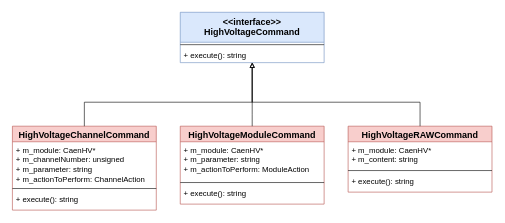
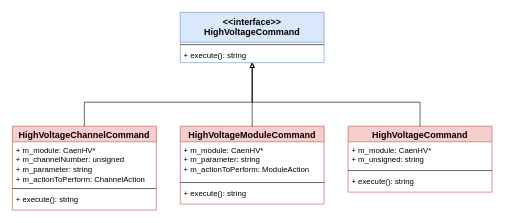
  <mxCell id="0" />
  <mxCell id="1" parent="0" />
  <mxCell id="2" value="&lt;&lt;interface&gt;&gt;&#10;HighVoltageCommand" style="swimlane;fontStyle=1;align=center;verticalAlign=top;childLayout=stackLayout;horizontal=1;startSize=50;horizontalStack=0;resizeParent=1;resizeParentMax=0;resizeLast=0;collapsible=1;marginBottom=0;fontSize=15;fillColor=#dae8fc;strokeColor=#6c8ebf;" vertex="1" parent="1"><mxGeometry x="300" y="20" width="240" height="84" as="geometry" /></mxCell>
  <mxCell id="3" value="" style="line;strokeWidth=1;fillColor=none;align=left;verticalAlign=middle;spacingTop=-1;spacingLeft=3;spacingRight=3;rotatable=0;labelPosition=right;points=[];portConstraint=eastwest;" vertex="1" parent="2"><mxGeometry y="50" width="240" height="8" as="geometry" /></mxCell>
  <mxCell id="4" value="+ execute(): string" style="text;strokeColor=none;fillColor=none;align=left;verticalAlign=top;spacingLeft=4;spacingRight=4;overflow=hidden;rotatable=0;points=[[0,0.5],[1,0.5]];portConstraint=eastwest;fontSize=13;" vertex="1" parent="2"><mxGeometry y="58" width="240" height="26" as="geometry" /></mxCell>
  <mxCell id="5" value="HighVoltageChannelCommand" style="swimlane;fontStyle=1;align=center;verticalAlign=top;childLayout=stackLayout;horizontal=1;startSize=26;horizontalStack=0;resizeParent=1;resizeParentMax=0;resizeLast=0;collapsible=1;marginBottom=0;fontSize=15;fillColor=#f8cecc;strokeColor=#b85450;" vertex="1" parent="1"><mxGeometry x="20" y="210" width="240" height="140" as="geometry" /></mxCell>
  <mxCell id="6" value="+ m_module: CaenHV*&#10;+ m_channelNumber: unsigned&#10;+ m_parameter: string&#10;+ m_actionToPerform: ChannelAction " style="text;strokeColor=none;fillColor=none;align=left;verticalAlign=top;spacingLeft=4;spacingRight=4;overflow=hidden;rotatable=0;points=[[0,0.5],[1,0.5]];portConstraint=eastwest;fontSize=13;" vertex="1" parent="5"><mxGeometry y="26" width="240" height="74" as="geometry" /></mxCell>
  <mxCell id="7" value="" style="line;strokeWidth=1;fillColor=none;align=left;verticalAlign=middle;spacingTop=-1;spacingLeft=3;spacingRight=3;rotatable=0;labelPosition=right;points=[];portConstraint=eastwest;fontSize=13;" vertex="1" parent="5"><mxGeometry y="100" width="240" height="8" as="geometry" /></mxCell>
  <mxCell id="8" value="+ execute(): string" style="text;strokeColor=none;fillColor=none;align=left;verticalAlign=top;spacingLeft=4;spacingRight=4;overflow=hidden;rotatable=0;points=[[0,0.5],[1,0.5]];portConstraint=eastwest;fontSize=13;" vertex="1" parent="5"><mxGeometry y="108" width="240" height="32" as="geometry" /></mxCell>
  <mxCell id="9" value="HighVoltageModuleCommand" style="swimlane;fontStyle=1;align=center;verticalAlign=top;childLayout=stackLayout;horizontal=1;startSize=26;horizontalStack=0;resizeParent=1;resizeParentMax=0;resizeLast=0;collapsible=1;marginBottom=0;fontSize=15;fillColor=#f8cecc;strokeColor=#b85450;" vertex="1" parent="1"><mxGeometry x="300" y="210" width="240" height="130" as="geometry" /></mxCell>
  <mxCell id="10" value="+ m_module: CaenHV*&#10;+ m_parameter: string&#10;+ m_actionToPerform: ModuleAction " style="text;strokeColor=none;fillColor=none;align=left;verticalAlign=top;spacingLeft=4;spacingRight=4;overflow=hidden;rotatable=0;points=[[0,0.5],[1,0.5]];portConstraint=eastwest;fontSize=13;" vertex="1" parent="9"><mxGeometry y="26" width="240" height="64" as="geometry" /></mxCell>
  <mxCell id="11" value="" style="line;strokeWidth=1;fillColor=none;align=left;verticalAlign=middle;spacingTop=-1;spacingLeft=3;spacingRight=3;rotatable=0;labelPosition=right;points=[];portConstraint=eastwest;fontSize=13;" vertex="1" parent="9"><mxGeometry y="90" width="240" height="8" as="geometry" /></mxCell>
  <mxCell id="12" value="+ execute(): string" style="text;strokeColor=none;fillColor=none;align=left;verticalAlign=top;spacingLeft=4;spacingRight=4;overflow=hidden;rotatable=0;points=[[0,0.5],[1,0.5]];portConstraint=eastwest;fontSize=13;" vertex="1" parent="9"><mxGeometry y="98" width="240" height="32" as="geometry" /></mxCell>
- <mxCell id="13" value="HighVoltageRAWCommand" style="swimlane;fontStyle=1;align=center;verticalAlign=top;childLayout=stackLayout;horizontal=1;startSize=26;horizontalStack=0;resizeParent=1;resizeParentMax=0;resizeLast=0;collapsible=1;marginBottom=0;fontSize=15;fillColor=#f8cecc;strokeColor=#b85450;" vertex="1" parent="1"><mxGeometry x="580" y="210" width="240" height="110" as="geometry" /></mxCell>
- <mxCell id="14" value="+ m_module: CaenHV*&#10;+ m_content: string" style="text;strokeColor=none;fillColor=none;align=left;verticalAlign=top;spacingLeft=4;spacingRight=4;overflow=hidden;rotatable=0;points=[[0,0.5],[1,0.5]];portConstraint=eastwest;fontSize=13;" vertex="1" parent="13"><mxGeometry y="26" width="240" height="44" as="geometry" /></mxCell>
+ <mxCell id="13" value="HighVoltageCommand" style="swimlane;fontStyle=1;align=center;verticalAlign=top;childLayout=stackLayout;horizontal=1;startSize=26;horizontalStack=0;resizeParent=1;resizeParentMax=0;resizeLast=0;collapsible=1;marginBottom=0;fontSize=15;fillColor=#f8cecc;strokeColor=#b85450;" vertex="1" parent="1"><mxGeometry x="580" y="210" width="240" height="110" as="geometry" /></mxCell>
+ <mxCell id="14" value="+ m_module: CaenHV*&#10;+ m_unsigned: string" style="text;strokeColor=none;fillColor=none;align=left;verticalAlign=top;spacingLeft=4;spacingRight=4;overflow=hidden;rotatable=0;points=[[0,0.5],[1,0.5]];portConstraint=eastwest;fontSize=13;" vertex="1" parent="13"><mxGeometry y="26" width="240" height="44" as="geometry" /></mxCell>
  <mxCell id="15" value="" style="line;strokeWidth=1;fillColor=none;align=left;verticalAlign=middle;spacingTop=-1;spacingLeft=3;spacingRight=3;rotatable=0;labelPosition=right;points=[];portConstraint=eastwest;fontSize=13;" vertex="1" parent="13"><mxGeometry y="70" width="240" height="8" as="geometry" /></mxCell>
  <mxCell id="16" value="+ execute(): string" style="text;strokeColor=none;fillColor=none;align=left;verticalAlign=top;spacingLeft=4;spacingRight=4;overflow=hidden;rotatable=0;points=[[0,0.5],[1,0.5]];portConstraint=eastwest;fontSize=13;" vertex="1" parent="13"><mxGeometry y="78" width="240" height="32" as="geometry" /></mxCell>
  <mxCell id="17" value="" style="endArrow=block;html=1;fontSize=13;endFill=0;rounded=0;" edge="1" parent="1" source="5" target="2"><mxGeometry width="50" height="50" relative="1" as="geometry"><mxPoint x="100" y="90" as="sourcePoint" /><mxPoint x="390" y="140" as="targetPoint" /><Array as="points"><mxPoint x="140" y="170" /><mxPoint x="420" y="170" /></Array></mxGeometry></mxCell>
  <mxCell id="18" value="" style="endArrow=block;html=1;fontSize=17;exitX=0.5;exitY=0;exitDx=0;exitDy=0;endFill=0;rounded=0;" edge="1" parent="1" source="13" target="2"><mxGeometry width="50" height="50" relative="1" as="geometry"><mxPoint x="590" y="149.01" as="sourcePoint" /><mxPoint x="560" y="130" as="targetPoint" /><Array as="points"><mxPoint x="700" y="170" /><mxPoint x="420" y="170" /></Array></mxGeometry></mxCell>
  <mxCell id="19" value="" style="endArrow=block;html=1;fontSize=13;exitX=0.5;exitY=0;exitDx=0;exitDy=0;endFill=0;rounded=0;" edge="1" parent="1" source="9" target="2"><mxGeometry width="50" height="50" relative="1" as="geometry"><mxPoint x="190" y="879.01" as="sourcePoint" /><mxPoint x="450" y="130" as="targetPoint" /><Array as="points"><mxPoint x="420" y="190" /></Array></mxGeometry></mxCell>
